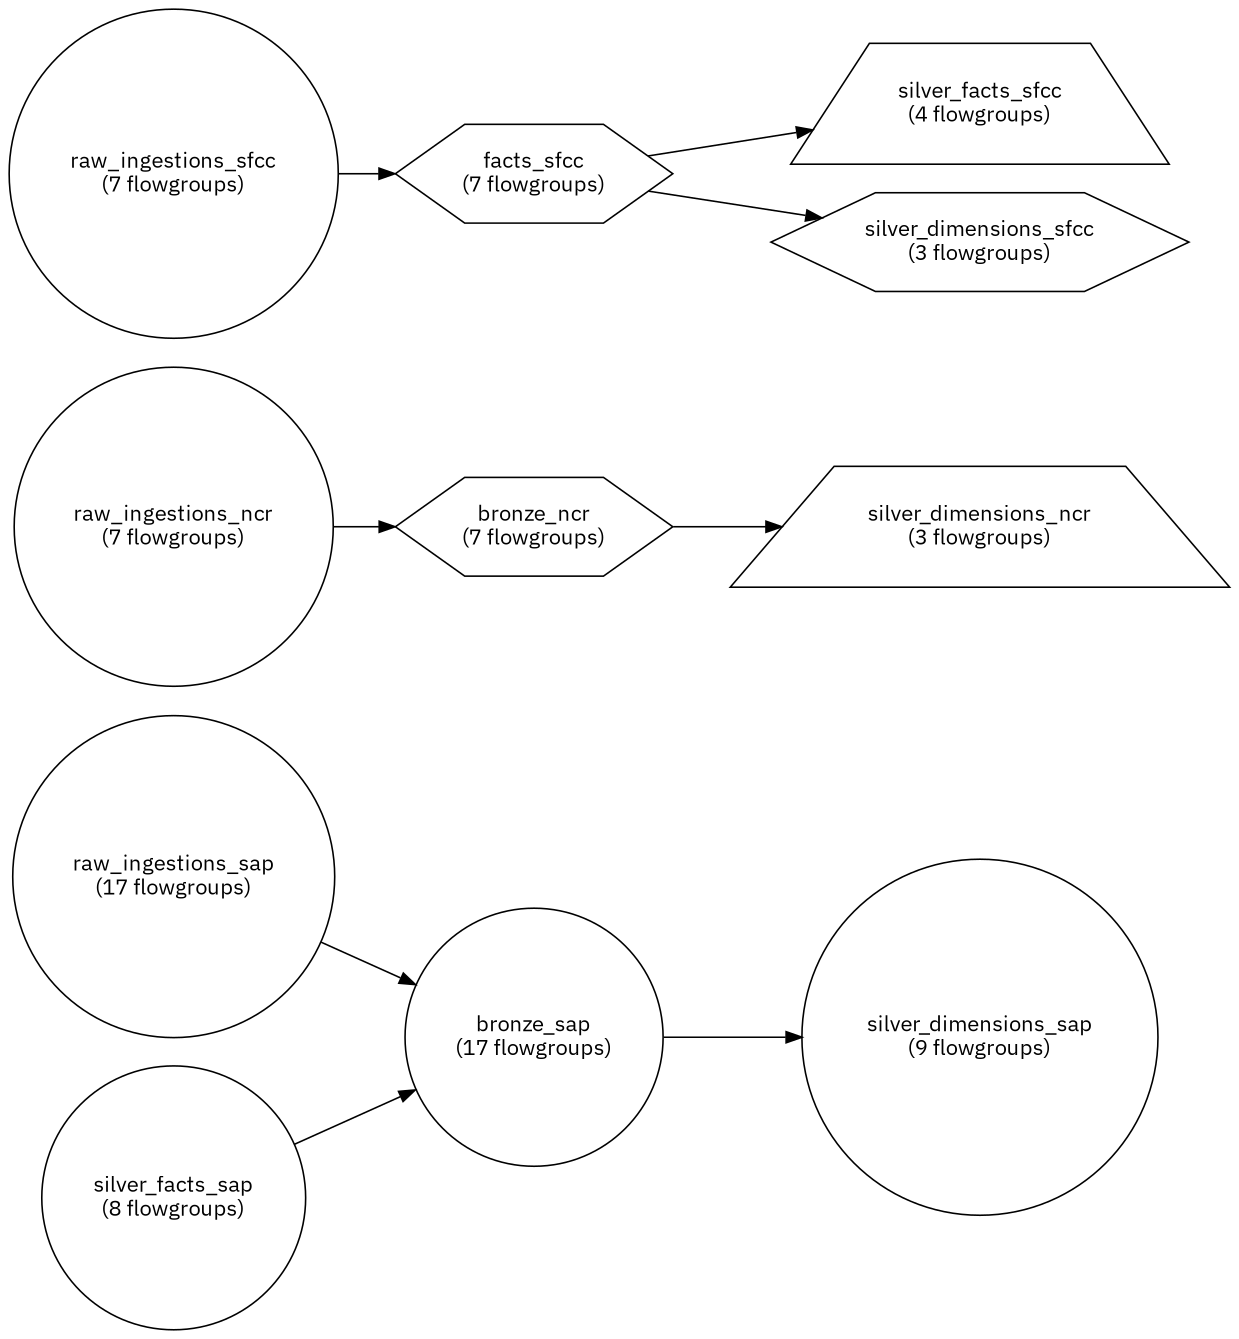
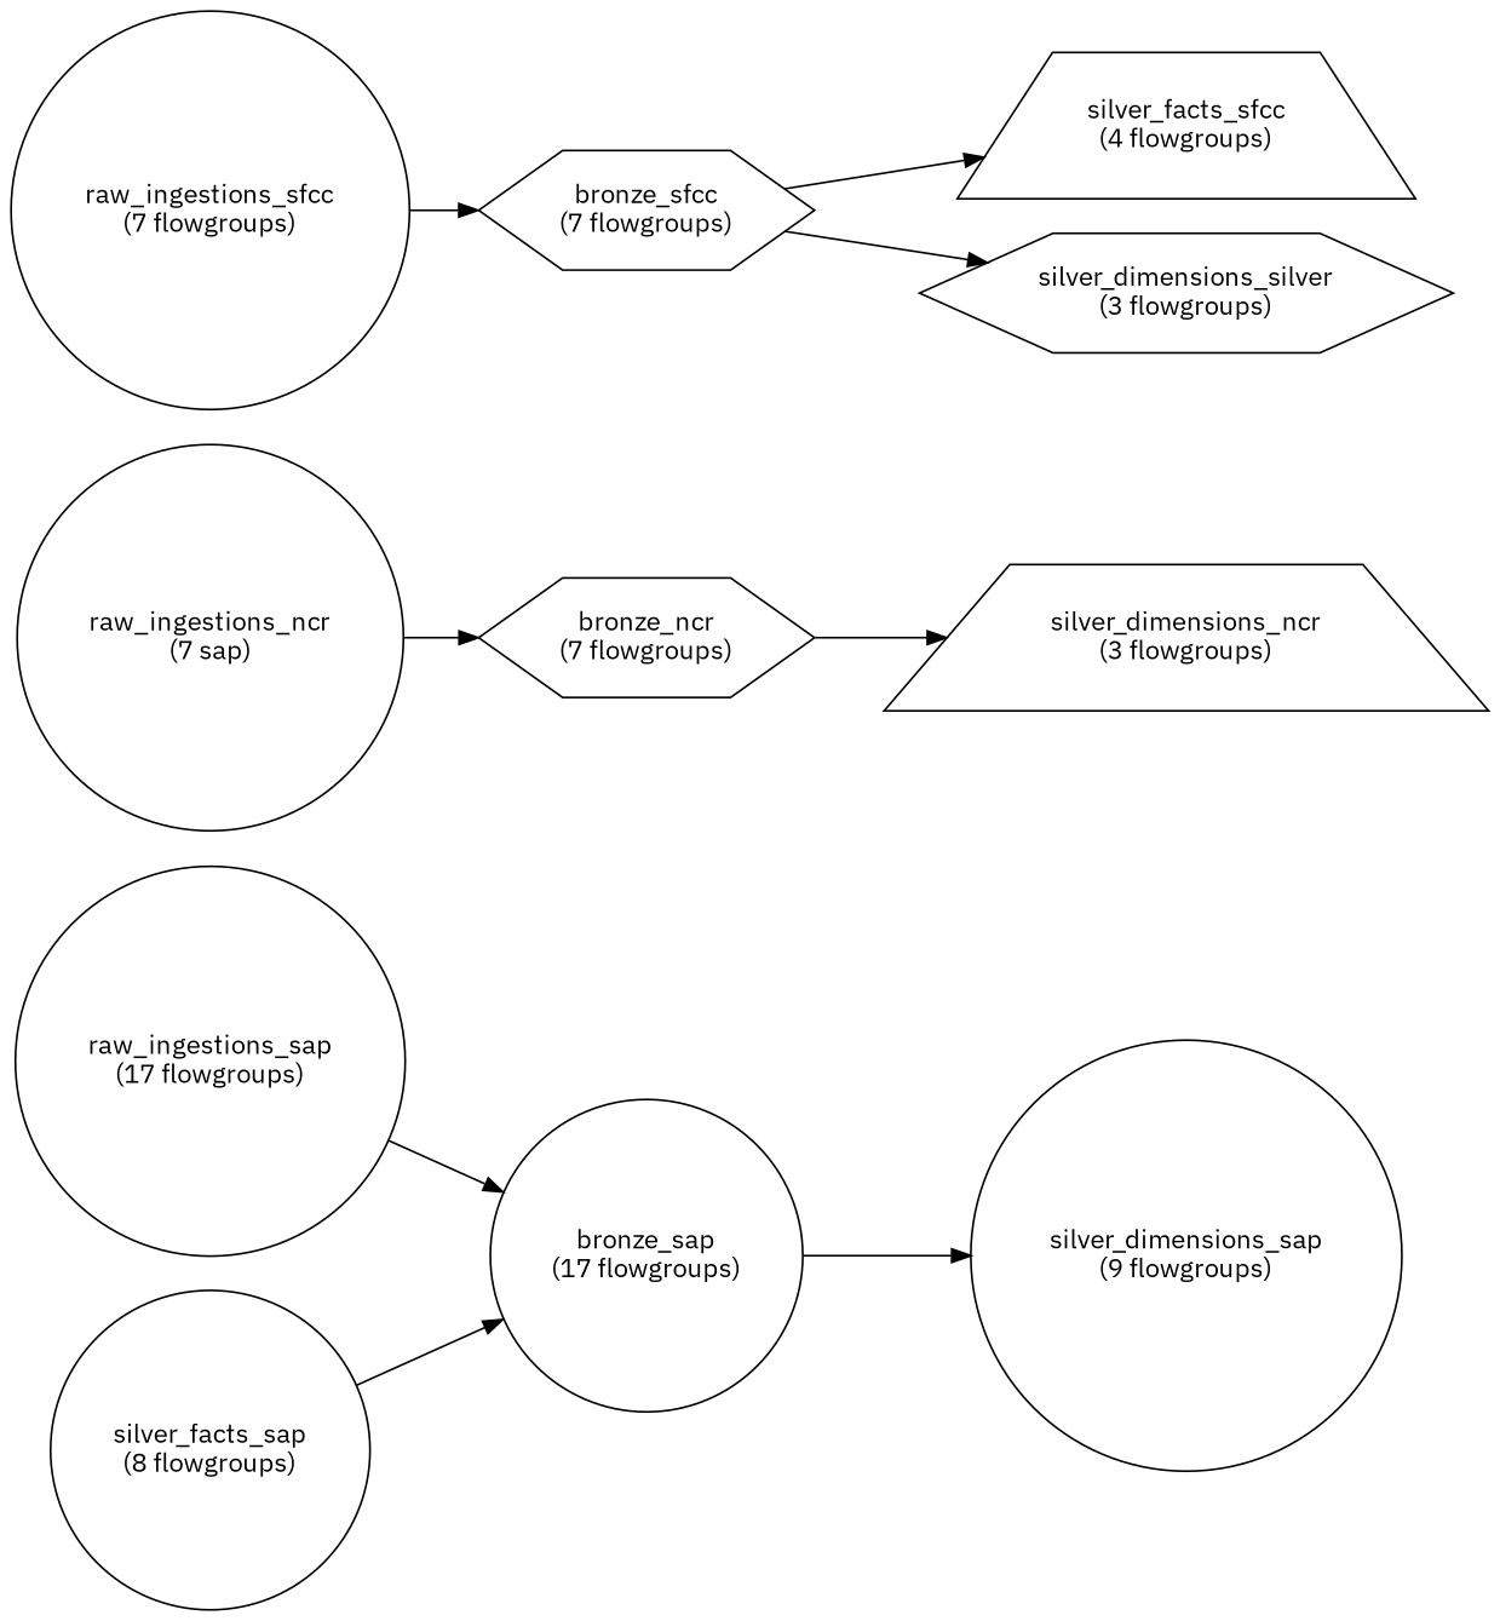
  digraph {
    fontname="IBM Plex Sans"
    rankdir=LR
    node [fontname="IBM Plex Sans" shape=circle]
    edge [fontname="IBM Plex Sans"]
    n1 [label="raw_ingestions_sap\n(17 flowgroups)"]
    n2 [label="bronze_sap\n(17 flowgroups)"]
    n3 [label="silver_dimensions_sap\n(9 flowgroups)"]
-   n4 [label="raw_ingestions_ncr\n(7 flowgroups)"]
+   n4 [label="raw_ingestions_ncr\n(7 sap)"]
    n5 [label="bronze_ncr\n(7 flowgroups)" shape=hexagon]
    n6 [label="silver_dimensions_ncr\n(3 flowgroups)" shape=trapezium]
    n7 [label="raw_ingestions_sfcc\n(7 flowgroups)"]
-   n8 [label="facts_sfcc\n(7 flowgroups)" shape=hexagon]
+   n8 [label="bronze_sfcc\n(7 flowgroups)" shape=hexagon]
    n9 [label="silver_facts_sfcc\n(4 flowgroups)" shape=trapezium]
-   n10 [label="silver_dimensions_sfcc\n(3 flowgroups)" shape=hexagon]
+   n10 [label="silver_dimensions_silver\n(3 flowgroups)" shape=hexagon]
    n11 [label="silver_facts_sap\n(8 flowgroups)"]
    n1 -> n2
    n2 -> n3
    n4 -> n5
    n5 -> n6
    n7 -> n8
    n8 -> n9
    n8 -> n10
    n11 -> n2
  }
